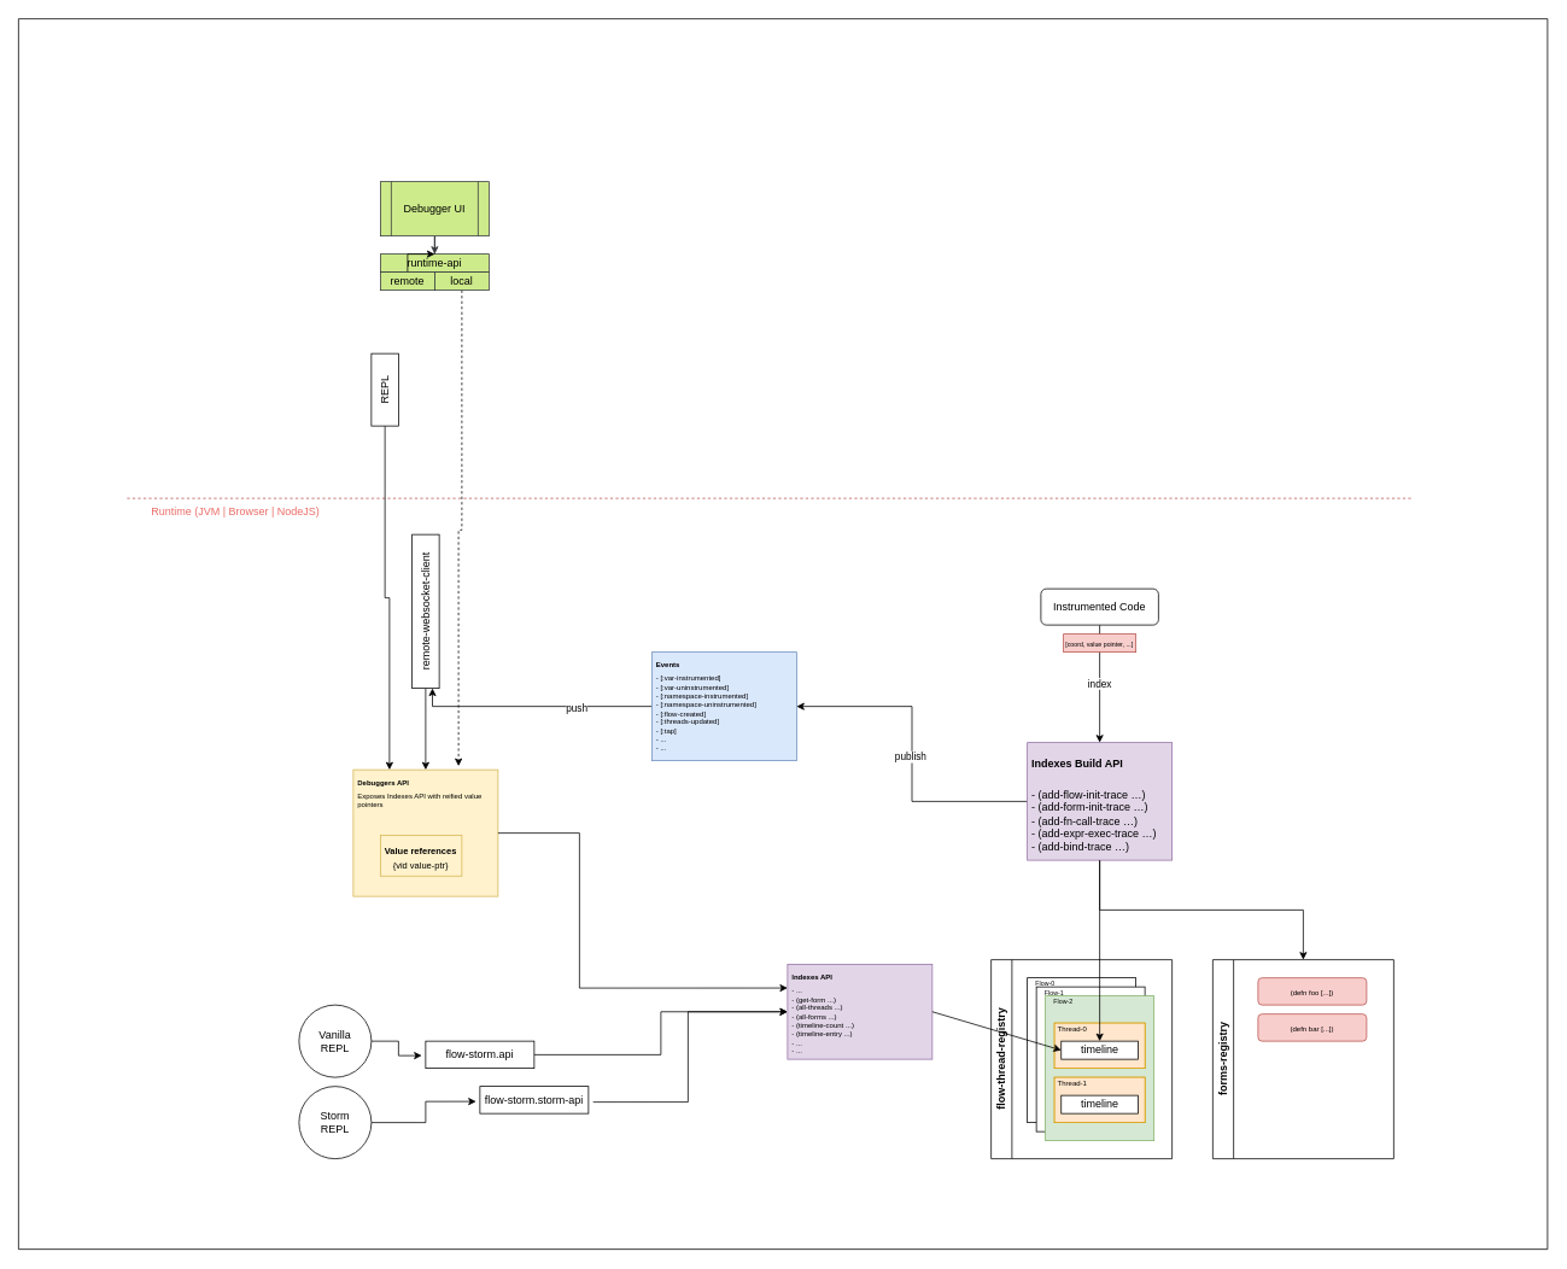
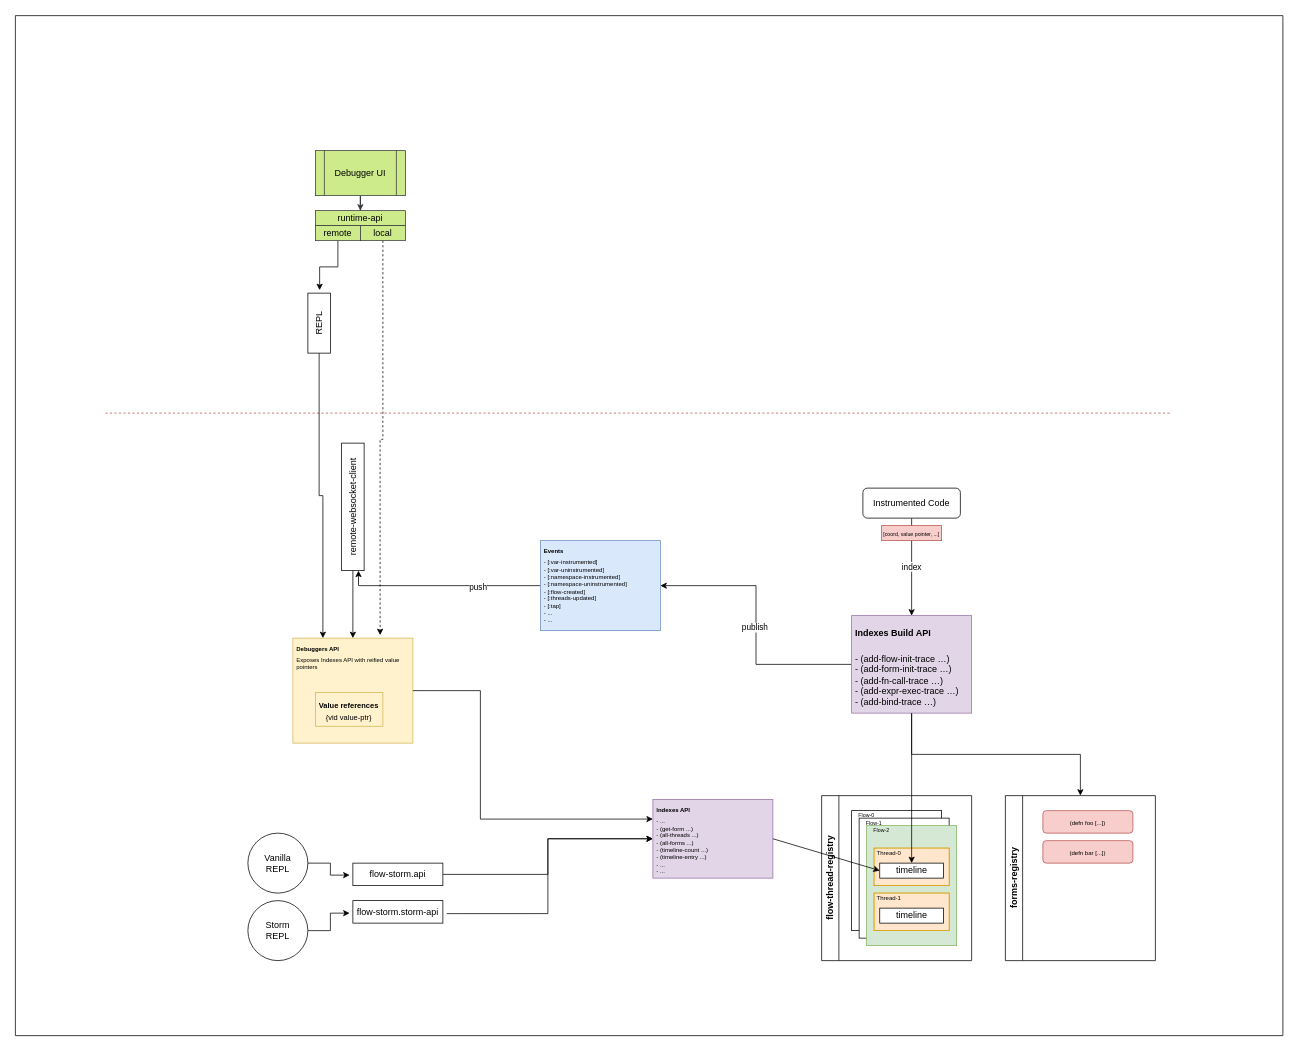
  <mxCell id="0" />
  <mxCell id="1" parent="0" />
  <mxCell id="2" value="index" style="edgeStyle=orthogonalEdgeStyle;rounded=0;orthogonalLoop=1;jettySize=auto;html=1;entryX=0.5;entryY=0;entryDx=0;entryDy=0;" parent="1" source="3" target="7" edge="1"><mxGeometry relative="1" as="geometry" /></mxCell>
  <mxCell id="3" value="Instrumented Code" style="rounded=1;whiteSpace=wrap;html=1;" parent="1" vertex="1"><mxGeometry x="1150" y="650" width="130" height="40" as="geometry" /></mxCell>
  <mxCell id="4" style="edgeStyle=orthogonalEdgeStyle;rounded=0;orthogonalLoop=1;jettySize=auto;html=1;entryX=0.5;entryY=0;entryDx=0;entryDy=0;exitX=0.5;exitY=1;exitDx=0;exitDy=0;" parent="1" source="7" target="26" edge="1"><mxGeometry relative="1" as="geometry" /></mxCell>
  <mxCell id="5" style="edgeStyle=orthogonalEdgeStyle;rounded=0;orthogonalLoop=1;jettySize=auto;html=1;entryX=1;entryY=0.5;entryDx=0;entryDy=0;" parent="1" source="7" target="58" edge="1"><mxGeometry relative="1" as="geometry" /></mxCell>
  <mxCell id="6" value="publish" style="edgeLabel;html=1;align=center;verticalAlign=middle;resizable=0;points=[];" parent="5" vertex="1" connectable="0"><mxGeometry x="-0.014" y="2" relative="1" as="geometry"><mxPoint as="offset" /></mxGeometry></mxCell>
  <mxCell id="7" value="&lt;h1&gt;&lt;font style=&quot;font-size: 12px;&quot;&gt;Indexes Build API&lt;/font&gt;&lt;/h1&gt;&lt;div&gt;&lt;div style=&quot;&quot;&gt;- (add-flow-init-trace …)&lt;/div&gt;&lt;div style=&quot;&quot;&gt;- (add-form-init-trace …)&lt;/div&gt;&lt;div style=&quot;&quot;&gt;- (add-fn-call-trace …)&lt;/div&gt;&lt;div style=&quot;&quot;&gt;- (add-expr-exec-trace …)&lt;/div&gt;&lt;div style=&quot;&quot;&gt;- (add-bind-trace …)&lt;/div&gt;&lt;/div&gt;" style="text;html=1;strokeColor=#9673a6;fillColor=#e1d5e7;spacing=5;spacingTop=-20;whiteSpace=wrap;overflow=hidden;rounded=0;" parent="1" vertex="1"><mxGeometry x="1135" y="820" width="160" height="130" as="geometry" /></mxCell>
  <mxCell id="8" value="&lt;font style=&quot;font-size: 7px;&quot;&gt;[coord, value pointer, ...]&lt;/font&gt;" style="rounded=0;whiteSpace=wrap;html=1;fillColor=#f8cecc;strokeColor=#b85450;" parent="1" vertex="1"><mxGeometry x="1175" y="700" width="80" height="20" as="geometry" /></mxCell>
  <mxCell id="9" value="" style="group" parent="1" vertex="1" connectable="0"><mxGeometry x="1095" y="1060" width="200" height="220" as="geometry" /></mxCell>
  <mxCell id="10" value="" style="rounded=0;whiteSpace=wrap;html=1;" parent="9" vertex="1"><mxGeometry x="40" y="20" width="120" height="160" as="geometry" /></mxCell>
  <mxCell id="11" value="" style="rounded=0;whiteSpace=wrap;html=1;" parent="9" vertex="1"><mxGeometry x="50" y="30" width="120" height="160" as="geometry" /></mxCell>
  <mxCell id="12" value="" style="rounded=0;whiteSpace=wrap;html=1;fillColor=#d5e8d4;strokeColor=#82b366;" parent="9" vertex="1"><mxGeometry x="60" y="40" width="120" height="160" as="geometry" /></mxCell>
  <mxCell id="13" value="" style="group;fillColor=#ffe6cc;strokeColor=#d79b00;" parent="9" vertex="1" connectable="0"><mxGeometry x="70" y="70" width="100" height="50" as="geometry" /></mxCell>
  <mxCell id="14" value="" style="rounded=0;whiteSpace=wrap;html=1;fillColor=#ffe6cc;strokeColor=#d79b00;" parent="13" vertex="1"><mxGeometry width="100" height="50" as="geometry" /></mxCell>
  <mxCell id="15" value="&lt;font style=&quot;font-size: 8px;&quot;&gt;Thread-0&lt;/font&gt;" style="text;html=1;strokeColor=none;fillColor=none;align=center;verticalAlign=middle;whiteSpace=wrap;rounded=0;" parent="13" vertex="1"><mxGeometry width="40" height="10" as="geometry" /></mxCell>
  <mxCell id="16" value="timeline" style="rounded=0;whiteSpace=wrap;html=1;" parent="13" vertex="1"><mxGeometry x="7.5" y="20" width="85" height="20" as="geometry" /></mxCell>
  <mxCell id="17" value="" style="group;fillColor=#ffe6cc;strokeColor=#d79b00;" parent="9" vertex="1" connectable="0"><mxGeometry x="70" y="130" width="100" height="50" as="geometry" /></mxCell>
  <mxCell id="18" value="" style="rounded=0;whiteSpace=wrap;html=1;fillColor=#ffe6cc;strokeColor=#d79b00;" parent="17" vertex="1"><mxGeometry width="100" height="50" as="geometry" /></mxCell>
  <mxCell id="19" value="&lt;font style=&quot;font-size: 8px;&quot;&gt;Thread-1&lt;/font&gt;" style="text;html=1;strokeColor=none;fillColor=none;align=center;verticalAlign=middle;whiteSpace=wrap;rounded=0;" parent="17" vertex="1"><mxGeometry width="40" height="10" as="geometry" /></mxCell>
  <mxCell id="20" value="timeline" style="rounded=0;whiteSpace=wrap;html=1;" parent="17" vertex="1"><mxGeometry x="7.5" y="20" width="85" height="20" as="geometry" /></mxCell>
  <mxCell id="21" value="&lt;font style=&quot;font-size: 7px;&quot;&gt;Flow-0&lt;/font&gt;" style="text;html=1;strokeColor=none;fillColor=none;align=center;verticalAlign=middle;whiteSpace=wrap;rounded=0;" parent="9" vertex="1"><mxGeometry x="30" y="20" width="60" height="10" as="geometry" /></mxCell>
  <mxCell id="22" value="&lt;font style=&quot;font-size: 7px;&quot;&gt;Flow-1&lt;/font&gt;" style="text;html=1;strokeColor=none;fillColor=none;align=center;verticalAlign=middle;whiteSpace=wrap;rounded=0;" parent="9" vertex="1"><mxGeometry x="40" y="30" width="60" height="10" as="geometry" /></mxCell>
  <mxCell id="23" value="&lt;font style=&quot;font-size: 7px;&quot;&gt;Flow-2&lt;/font&gt;" style="text;html=1;strokeColor=none;fillColor=none;align=center;verticalAlign=middle;whiteSpace=wrap;rounded=0;" parent="9" vertex="1"><mxGeometry x="50" y="40" width="60" height="10" as="geometry" /></mxCell>
  <mxCell id="24" value="flow-thread-registry" style="swimlane;horizontal=0;whiteSpace=wrap;html=1;" parent="9" vertex="1"><mxGeometry width="200" height="220" as="geometry" /></mxCell>
  <mxCell id="25" style="edgeStyle=orthogonalEdgeStyle;rounded=0;orthogonalLoop=1;jettySize=auto;html=1;entryX=0.5;entryY=0;entryDx=0;entryDy=0;" parent="1" source="7" target="16" edge="1"><mxGeometry relative="1" as="geometry" /></mxCell>
  <mxCell id="26" value="forms-registry" style="swimlane;horizontal=0;whiteSpace=wrap;html=1;" parent="1" vertex="1"><mxGeometry x="1340" y="1060" width="200" height="220" as="geometry" /></mxCell>
  <mxCell id="27" value="&lt;font style=&quot;font-size: 8px;&quot;&gt;(defn foo [...])&lt;/font&gt;" style="rounded=1;whiteSpace=wrap;html=1;fillColor=#f8cecc;strokeColor=#b85450;" parent="26" vertex="1"><mxGeometry x="50" y="20" width="120" height="30" as="geometry" /></mxCell>
  <mxCell id="28" value="&lt;font style=&quot;font-size: 8px;&quot;&gt;(defn bar [...])&lt;/font&gt;" style="rounded=1;whiteSpace=wrap;html=1;fillColor=#f8cecc;strokeColor=#b85450;" parent="26" vertex="1"><mxGeometry x="50" y="60" width="120" height="30" as="geometry" /></mxCell>
  <mxCell id="29" style="edgeStyle=orthogonalEdgeStyle;rounded=0;orthogonalLoop=1;jettySize=auto;html=1;entryX=0.75;entryY=1;entryDx=0;entryDy=0;" parent="1" source="58" target="44" edge="1"><mxGeometry relative="1" as="geometry" /></mxCell>
  <mxCell id="30" value="push" style="edgeLabel;html=1;align=center;verticalAlign=middle;resizable=0;points=[];" parent="29" vertex="1" connectable="0"><mxGeometry x="-0.362" y="1" relative="1" as="geometry"><mxPoint as="offset" /></mxGeometry></mxCell>
  <mxCell id="31" style="edgeStyle=orthogonalEdgeStyle;rounded=0;orthogonalLoop=1;jettySize=auto;html=1;entryX=0;entryY=0.5;entryDx=0;entryDy=0;" parent="1" source="32" target="57" edge="1"><mxGeometry relative="1" as="geometry" /></mxCell>
  <mxCell id="32" value="flow-storm.api" style="rounded=0;whiteSpace=wrap;html=1;" parent="1" vertex="1"><mxGeometry x="470" y="1150" width="120" height="30" as="geometry" /></mxCell>
  <mxCell id="33" style="edgeStyle=orthogonalEdgeStyle;rounded=0;orthogonalLoop=1;jettySize=auto;html=1;exitX=1.042;exitY=0.578;exitDx=0;exitDy=0;exitPerimeter=0;entryX=0;entryY=0.5;entryDx=0;entryDy=0;" parent="1" source="34" target="57" edge="1"><mxGeometry relative="1" as="geometry"><mxPoint x="800" y="1235" as="targetPoint" /><mxPoint x="540" y="1280" as="sourcePoint" /></mxGeometry></mxCell>
- <mxCell id="34" value="flow-storm.storm-api" style="rounded=0;whiteSpace=wrap;html=1;" parent="1" vertex="1"><mxGeometry x="530" y="1200" width="120" height="30" as="geometry" /></mxCell>
+ <mxCell id="34" value="flow-storm.storm-api" style="rounded=0;whiteSpace=wrap;html=1;" parent="1" vertex="1"><mxGeometry x="470" y="1200" width="120" height="30" as="geometry" /></mxCell>
  <mxCell id="35" style="edgeStyle=orthogonalEdgeStyle;rounded=0;orthogonalLoop=1;jettySize=auto;html=1;entryX=-0.036;entryY=0.533;entryDx=0;entryDy=0;entryPerimeter=0;" parent="1" source="36" target="32" edge="1"><mxGeometry relative="1" as="geometry" /></mxCell>
  <mxCell id="36" value="Vanilla&lt;br&gt;REPL" style="ellipse;whiteSpace=wrap;html=1;aspect=fixed;" parent="1" vertex="1"><mxGeometry x="330" y="1110" width="80" height="80" as="geometry" /></mxCell>
  <mxCell id="37" style="edgeStyle=orthogonalEdgeStyle;rounded=0;orthogonalLoop=1;jettySize=auto;html=1;entryX=-0.036;entryY=0.556;entryDx=0;entryDy=0;entryPerimeter=0;" parent="1" source="38" target="34" edge="1"><mxGeometry relative="1" as="geometry" /></mxCell>
  <mxCell id="38" value="Storm&lt;br&gt;REPL" style="ellipse;whiteSpace=wrap;html=1;aspect=fixed;" parent="1" vertex="1"><mxGeometry x="330" y="1200" width="80" height="80" as="geometry" /></mxCell>
  <mxCell id="39" value="" style="group" parent="1" vertex="1" connectable="0"><mxGeometry x="390" y="850" width="160" height="140" as="geometry" /></mxCell>
  <mxCell id="40" value="&lt;h1 style=&quot;font-size: 8px;&quot;&gt;&lt;font style=&quot;font-size: 8px;&quot;&gt;&lt;br&gt;&lt;/font&gt;&lt;/h1&gt;&lt;h1 style=&quot;font-size: 8px;&quot;&gt;Debuggers API&lt;/h1&gt;&lt;div style=&quot;font-size: 8px;&quot;&gt;&lt;div style=&quot;&quot;&gt;&lt;div style=&quot;&quot;&gt;&lt;div&gt;Exposes Indexes API with reified value pointers&amp;nbsp;&lt;/div&gt;&lt;/div&gt;&lt;div&gt;&lt;br&gt;&lt;/div&gt;&lt;/div&gt;&lt;/div&gt;" style="text;html=1;strokeColor=#d6b656;fillColor=#fff2cc;spacing=5;spacingTop=-20;whiteSpace=wrap;overflow=hidden;rounded=0;" parent="39" vertex="1"><mxGeometry width="160" height="140" as="geometry" /></mxCell>
  <mxCell id="41" value="&lt;h1 style=&quot;font-size: 8px;&quot;&gt;&lt;br&gt;&lt;/h1&gt;&lt;div style=&quot;text-align: center;&quot;&gt;&lt;font style=&quot;font-size: 10px;&quot;&gt;&lt;b&gt;Value references&lt;/b&gt;&lt;/font&gt;&lt;/div&gt;&lt;div style=&quot;text-align: center;&quot;&gt;&lt;font style=&quot;font-size: 10px;&quot;&gt;{vid value-ptr}&lt;/font&gt;&lt;/div&gt;" style="text;html=1;strokeColor=#d6b656;fillColor=#fff2cc;spacing=5;spacingTop=-20;whiteSpace=wrap;overflow=hidden;rounded=0;" parent="39" vertex="1"><mxGeometry x="30" y="72.5" width="90" height="45" as="geometry" /></mxCell>
  <mxCell id="42" style="edgeStyle=orthogonalEdgeStyle;rounded=0;orthogonalLoop=1;jettySize=auto;html=1;entryX=0;entryY=0.25;entryDx=0;entryDy=0;" parent="1" source="40" target="57" edge="1"><mxGeometry relative="1" as="geometry"><Array as="points"><mxPoint x="640" y="920" /><mxPoint x="640" y="1091" /></Array></mxGeometry></mxCell>
  <mxCell id="43" style="edgeStyle=orthogonalEdgeStyle;rounded=0;orthogonalLoop=1;jettySize=auto;html=1;entryX=0.5;entryY=0;entryDx=0;entryDy=0;" parent="1" source="44" target="40" edge="1"><mxGeometry relative="1" as="geometry" /></mxCell>
  <mxCell id="44" value="remote-websocket-client" style="rounded=0;whiteSpace=wrap;html=1;horizontal=0;" parent="1" vertex="1"><mxGeometry x="455" y="590" width="30" height="170" as="geometry" /></mxCell>
  <mxCell id="45" value="" style="endArrow=none;dashed=1;html=1;rounded=0;fontColor=#EA6B66;labelBorderColor=#EA6B66;labelBackgroundColor=#EA6B66;fillColor=#f8cecc;strokeColor=#b85450;" parent="1" edge="1"><mxGeometry width="50" height="50" relative="1" as="geometry"><mxPoint x="140" y="550" as="sourcePoint" /><mxPoint x="1560" y="550" as="targetPoint" /></mxGeometry></mxCell>
- <mxCell id="46" value="Runtime (JVM | Browser | NodeJS)" style="text;html=1;strokeColor=none;fillColor=none;align=center;verticalAlign=middle;whiteSpace=wrap;rounded=0;fontColor=#EA6B66;" parent="1" vertex="1"><mxGeometry x="160" y="550" width="200" height="30" as="geometry" /></mxCell>
  <mxCell id="47" style="edgeStyle=orthogonalEdgeStyle;rounded=0;orthogonalLoop=1;jettySize=auto;html=1;entryX=0.5;entryY=0;entryDx=0;entryDy=0;fillColor=#cdeb8b;strokeColor=#36393d;" parent="1" source="48" target="49" edge="1"><mxGeometry relative="1" as="geometry" /></mxCell>
  <mxCell id="48" value="Debugger UI" style="shape=process;whiteSpace=wrap;html=1;backgroundOutline=1;fillColor=#cdeb8b;strokeColor=#36393d;" parent="1" vertex="1"><mxGeometry x="420" y="200" width="120" height="60" as="geometry" /></mxCell>
  <mxCell id="49" value="runtime-api" style="rounded=0;whiteSpace=wrap;html=1;fillColor=#cdeb8b;strokeColor=#36393d;" parent="1" vertex="1"><mxGeometry x="420" y="280" width="120" height="20" as="geometry" /></mxCell>
- <mxCell id="50" style="edgeStyle=orthogonalEdgeStyle;rounded=0;orthogonalLoop=1;jettySize=auto;html=1;" parent="1" source="51" target="49" edge="1"><mxGeometry relative="1" as="geometry" /></mxCell>
+ <mxCell id="50" style="edgeStyle=orthogonalEdgeStyle;rounded=0;orthogonalLoop=1;jettySize=auto;html=1;entryX=0.522;entryY=-0.05;entryDx=0;entryDy=0;entryPerimeter=0;" parent="1" source="51" target="55" edge="1"><mxGeometry relative="1" as="geometry" /></mxCell>
  <mxCell id="51" value="remote" style="rounded=0;whiteSpace=wrap;html=1;fillColor=#cdeb8b;strokeColor=#36393d;" parent="1" vertex="1"><mxGeometry x="420" y="300" width="60" height="20" as="geometry" /></mxCell>
  <mxCell id="52" style="edgeStyle=orthogonalEdgeStyle;rounded=0;orthogonalLoop=1;jettySize=auto;html=1;exitX=0.5;exitY=1;exitDx=0;exitDy=0;entryX=0.727;entryY=-0.029;entryDx=0;entryDy=0;entryPerimeter=0;dashed=1;" parent="1" source="53" target="40" edge="1"><mxGeometry relative="1" as="geometry" /></mxCell>
  <mxCell id="53" value="local" style="rounded=0;whiteSpace=wrap;html=1;fillColor=#cdeb8b;strokeColor=#36393d;" parent="1" vertex="1"><mxGeometry x="480" y="300" width="60" height="20" as="geometry" /></mxCell>
  <mxCell id="54" style="edgeStyle=orthogonalEdgeStyle;rounded=0;orthogonalLoop=1;jettySize=auto;html=1;entryX=0.25;entryY=0;entryDx=0;entryDy=0;" parent="1" source="55" target="40" edge="1"><mxGeometry relative="1" as="geometry" /></mxCell>
  <mxCell id="55" value="REPL" style="rounded=0;whiteSpace=wrap;html=1;horizontal=0;" parent="1" vertex="1"><mxGeometry x="410" y="390" width="30" height="80" as="geometry" /></mxCell>
  <mxCell id="56" value="" style="swimlane;startSize=0;" parent="1" vertex="1"><mxGeometry x="20" y="20" width="1690" height="1360" as="geometry" /></mxCell>
  <mxCell id="57" value="&lt;h1 style=&quot;font-size: 8px;&quot;&gt;&lt;font style=&quot;font-size: 8px;&quot;&gt;&lt;br&gt;&lt;/font&gt;&lt;/h1&gt;&lt;h1 style=&quot;font-size: 8px;&quot;&gt;&lt;font style=&quot;font-size: 8px;&quot;&gt;Indexes API&lt;/font&gt;&lt;/h1&gt;&lt;div style=&quot;font-size: 8px;&quot;&gt;&lt;div style=&quot;&quot;&gt;&lt;div style=&quot;&quot;&gt;&lt;font style=&quot;font-size: 8px;&quot;&gt;- ...&lt;/font&gt;&lt;/div&gt;&lt;div style=&quot;&quot;&gt;&lt;font style=&quot;font-size: 8px;&quot;&gt;- (get-form ...)&lt;/font&gt;&lt;/div&gt;&lt;div style=&quot;&quot;&gt;&lt;font style=&quot;font-size: 8px;&quot;&gt;- (all-threads ...)&lt;/font&gt;&lt;/div&gt;&lt;div style=&quot;&quot;&gt;&lt;font style=&quot;font-size: 8px;&quot;&gt;- (all-forms ...)&lt;/font&gt;&lt;/div&gt;&lt;div style=&quot;&quot;&gt;&lt;font style=&quot;font-size: 8px;&quot;&gt;- (timeline-count ...)&lt;/font&gt;&lt;/div&gt;&lt;div style=&quot;&quot;&gt;&lt;font style=&quot;font-size: 8px;&quot;&gt;- (timeline-entry ...)&lt;/font&gt;&lt;/div&gt;&lt;div style=&quot;&quot;&gt;&lt;font style=&quot;font-size: 8px;&quot;&gt;- ...&lt;/font&gt;&lt;/div&gt;&lt;div style=&quot;&quot;&gt;&lt;font style=&quot;font-size: 8px;&quot;&gt;- ...&lt;/font&gt;&lt;/div&gt;&lt;/div&gt;&lt;/div&gt;" style="text;html=1;strokeColor=#9673a6;fillColor=#e1d5e7;spacing=5;spacingTop=-20;whiteSpace=wrap;overflow=hidden;rounded=0;" parent="56" vertex="1"><mxGeometry x="850" y="1045" width="160" height="105" as="geometry" /></mxCell>
  <mxCell id="58" value="&lt;h1 style=&quot;font-size: 8px;&quot;&gt;&lt;font style=&quot;font-size: 8px;&quot;&gt;&lt;br&gt;&lt;/font&gt;&lt;/h1&gt;&lt;h1 style=&quot;font-size: 8px;&quot;&gt;Events&lt;/h1&gt;&lt;div style=&quot;font-size: 8px;&quot;&gt;&lt;div style=&quot;&quot;&gt;&lt;div style=&quot;&quot;&gt;&lt;div&gt;- [:var-instrumented]&lt;/div&gt;&lt;div&gt;- [:var-uninstrumented]&lt;/div&gt;&lt;div&gt;- [:namespace-instrumented]&lt;/div&gt;&lt;div&gt;- [:namespace-uninstrumented]&lt;/div&gt;&lt;div&gt;- [:flow-created]&lt;/div&gt;&lt;div&gt;- [:threads-updated]&lt;/div&gt;&lt;div&gt;- [:tap]&lt;/div&gt;&lt;div&gt;- ...&lt;/div&gt;&lt;div&gt;- ...&lt;/div&gt;&lt;div&gt;&lt;br&gt;&lt;/div&gt;&lt;/div&gt;&lt;div&gt;&lt;br&gt;&lt;/div&gt;&lt;/div&gt;&lt;/div&gt;" style="text;html=1;strokeColor=#6c8ebf;fillColor=#dae8fc;spacing=5;spacingTop=-20;whiteSpace=wrap;overflow=hidden;rounded=0;" parent="56" vertex="1"><mxGeometry x="700" y="700" width="160" height="120" as="geometry" /></mxCell>
  <mxCell id="59" style="rounded=0;orthogonalLoop=1;jettySize=auto;html=1;exitX=1;exitY=0.5;exitDx=0;exitDy=0;entryX=0;entryY=0.5;entryDx=0;entryDy=0;" edge="1" parent="1" source="57" target="16"><mxGeometry relative="1" as="geometry" /></mxCell>
